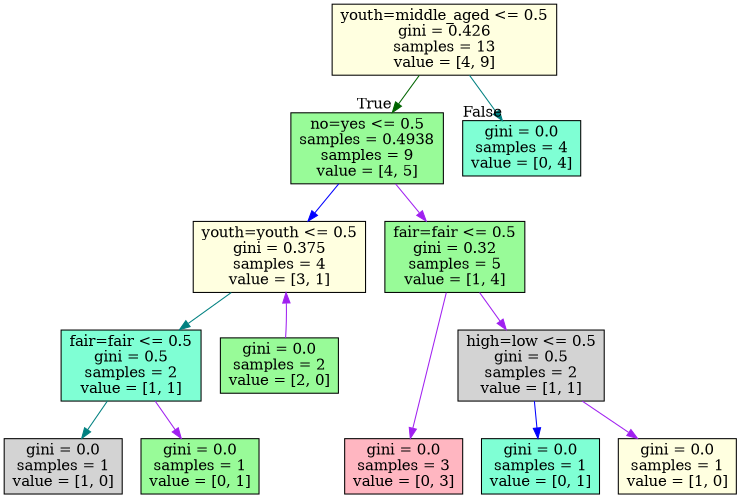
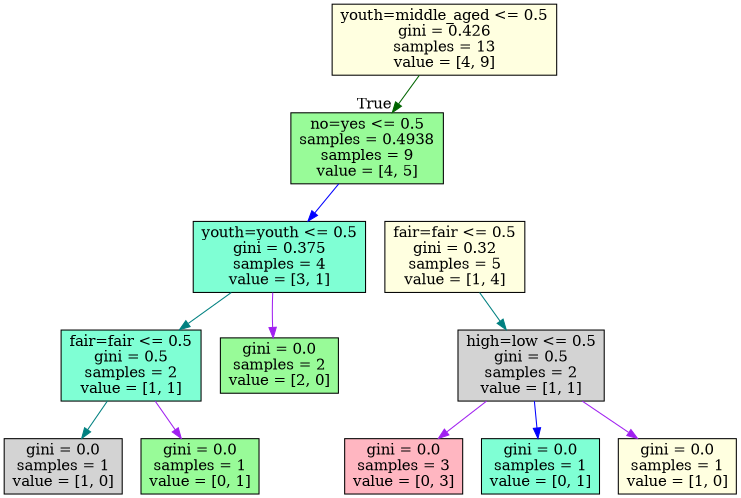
  digraph {
    node [fillcolor=aquamarine shape=box style=filled]
    edge [color=purple]
    n1 [fillcolor=lightyellow label="youth=middle_aged <= 0.5\ngini = 0.426\nsamples = 13\nvalue = [4, 9]"]
    n2 [fillcolor=palegreen label="no=yes <= 0.5\nsamples = 0.4938\nsamples = 9\nvalue = [4, 5]"]
-   n3 [label="gini = 0.0\nsamples = 4\nvalue = [0, 4]"]
-   n4 [fillcolor=lightyellow label="youth=youth <= 0.5\ngini = 0.375\nsamples = 4\nvalue = [3, 1]"]
-   n5 [fillcolor=palegreen label="fair=fair <= 0.5\ngini = 0.32\nsamples = 5\nvalue = [1, 4]"]
+   n4 [label="youth=youth <= 0.5\ngini = 0.375\nsamples = 4\nvalue = [3, 1]"]
+   n5 [fillcolor=lightyellow label="fair=fair <= 0.5\ngini = 0.32\nsamples = 5\nvalue = [1, 4]"]
    n6 [label="fair=fair <= 0.5\ngini = 0.5\nsamples = 2\nvalue = [1, 1]"]
    n7 [fillcolor=palegreen label="gini = 0.0\nsamples = 2\nvalue = [2, 0]"]
    n8 [fillcolor=lightgrey label="high=low <= 0.5\ngini = 0.5\nsamples = 2\nvalue = [1, 1]"]
    n9 [fillcolor=lightpink label="gini = 0.0\nsamples = 3\nvalue = [0, 3]"]
    n10 [fillcolor=lightgrey label="gini = 0.0\nsamples = 1\nvalue = [1, 0]"]
    n11 [fillcolor=palegreen label="gini = 0.0\nsamples = 1\nvalue = [0, 1]"]
    n12 [label="gini = 0.0\nsamples = 1\nvalue = [0, 1]"]
    n13 [fillcolor=lightyellow label="gini = 0.0\nsamples = 1\nvalue = [1, 0]"]
    n1 -> n2 [color=darkgreen headlabel=True labelangle=45 labeldistance=2.5]
-   n1 -> n3 [color=teal headlabel=False labelangle=-45 labeldistance=2.5]
    n2 -> n4 [color=blue]
-   n2 -> n5
    n4 -> n6 [color=teal]
-   n7 -> n4
-   n5 -> n8
-   n5 -> n9
+   n4 -> n7
+   n5 -> n8 [color=teal]
+   n8 -> n9
    n6 -> n10 [color=teal]
    n6 -> n11
    n8 -> n12 [color=blue]
    n8 -> n13
  }
